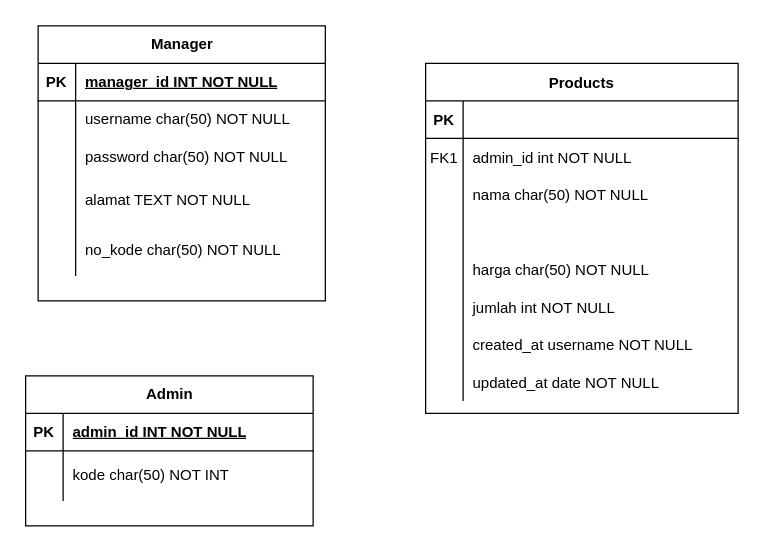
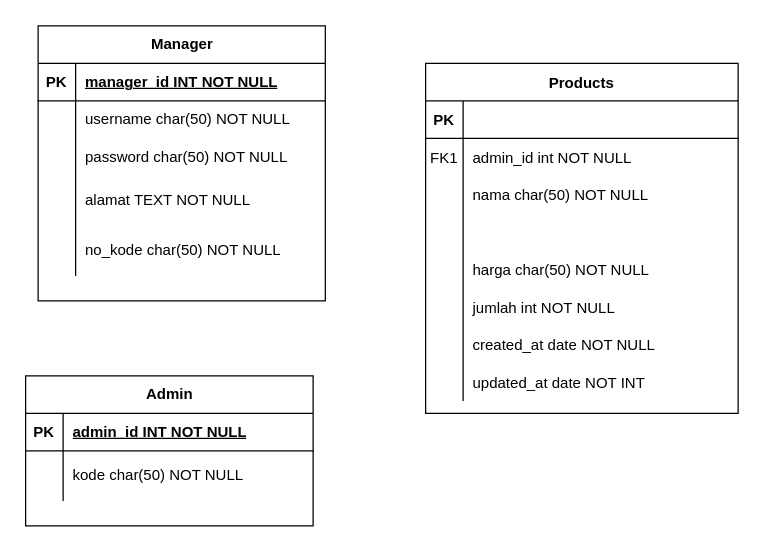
  <mxCell id="0" />
  <mxCell id="1" parent="0" />
  <mxCell id="2" value="Products" style="shape=table;startSize=30;container=1;collapsible=1;childLayout=tableLayout;fixedRows=1;rowLines=0;fontStyle=1;align=center;resizeLast=1;" vertex="1" parent="1"><mxGeometry x="340" y="50" width="250" height="280" as="geometry" /></mxCell>
  <mxCell id="3" value="" style="shape=partialRectangle;collapsible=0;dropTarget=0;pointerEvents=0;fillColor=none;points=[[0,0.5],[1,0.5]];portConstraint=eastwest;top=0;left=0;right=0;bottom=1;" vertex="1" parent="2"><mxGeometry y="30" width="250" height="30" as="geometry" /></mxCell>
  <mxCell id="4" value="PK" style="shape=partialRectangle;overflow=hidden;connectable=0;fillColor=none;top=0;left=0;bottom=0;right=0;fontStyle=1;" vertex="1" parent="3"><mxGeometry width="30" height="30" as="geometry"><mxRectangle width="30" height="30" as="alternateBounds" /></mxGeometry></mxCell>
  <mxCell id="5" value="" style="shape=partialRectangle;collapsible=0;dropTarget=0;pointerEvents=0;fillColor=none;points=[[0,0.5],[1,0.5]];portConstraint=eastwest;top=0;left=0;right=0;bottom=0;" vertex="1" parent="2"><mxGeometry y="60" width="250" height="30" as="geometry" /></mxCell>
  <mxCell id="6" value="FK1" style="shape=partialRectangle;overflow=hidden;connectable=0;fillColor=none;top=0;left=0;bottom=0;right=0;" vertex="1" parent="5"><mxGeometry width="30" height="30" as="geometry"><mxRectangle width="30" height="30" as="alternateBounds" /></mxGeometry></mxCell>
  <mxCell id="7" value="admin_id int NOT NULL" style="shape=partialRectangle;overflow=hidden;connectable=0;fillColor=none;top=0;left=0;bottom=0;right=0;align=left;spacingLeft=6;" vertex="1" parent="5"><mxGeometry x="30" width="220" height="30" as="geometry"><mxRectangle width="220" height="30" as="alternateBounds" /></mxGeometry></mxCell>
  <mxCell id="8" value="" style="shape=partialRectangle;collapsible=0;dropTarget=0;pointerEvents=0;fillColor=none;points=[[0,0.5],[1,0.5]];portConstraint=eastwest;top=0;left=0;right=0;bottom=0;" vertex="1" parent="2"><mxGeometry y="90" width="250" height="30" as="geometry" /></mxCell>
  <mxCell id="9" value="" style="shape=partialRectangle;overflow=hidden;connectable=0;fillColor=none;top=0;left=0;bottom=0;right=0;" vertex="1" parent="8"><mxGeometry width="30" height="30" as="geometry"><mxRectangle width="30" height="30" as="alternateBounds" /></mxGeometry></mxCell>
  <mxCell id="10" value="nama char(50) NOT NULL" style="shape=partialRectangle;overflow=hidden;connectable=0;fillColor=none;top=0;left=0;bottom=0;right=0;align=left;spacingLeft=6;" vertex="1" parent="8"><mxGeometry x="30" width="220" height="30" as="geometry"><mxRectangle width="220" height="30" as="alternateBounds" /></mxGeometry></mxCell>
  <mxCell id="11" value="" style="shape=partialRectangle;collapsible=0;dropTarget=0;pointerEvents=0;fillColor=none;points=[[0,0.5],[1,0.5]];portConstraint=eastwest;top=0;left=0;right=0;bottom=0;" vertex="1" parent="2"><mxGeometry y="120" width="250" height="30" as="geometry" /></mxCell>
  <mxCell id="12" value="" style="shape=partialRectangle;overflow=hidden;connectable=0;fillColor=none;top=0;left=0;bottom=0;right=0;" vertex="1" parent="11"><mxGeometry width="30" height="30" as="geometry"><mxRectangle width="30" height="30" as="alternateBounds" /></mxGeometry></mxCell>
  <mxCell id="13" value="" style="shape=partialRectangle;collapsible=0;dropTarget=0;pointerEvents=0;fillColor=none;points=[[0,0.5],[1,0.5]];portConstraint=eastwest;top=0;left=0;right=0;bottom=0;" vertex="1" parent="2"><mxGeometry y="150" width="250" height="30" as="geometry" /></mxCell>
  <mxCell id="14" value="" style="shape=partialRectangle;overflow=hidden;connectable=0;fillColor=none;top=0;left=0;bottom=0;right=0;" vertex="1" parent="13"><mxGeometry width="30" height="30" as="geometry"><mxRectangle width="30" height="30" as="alternateBounds" /></mxGeometry></mxCell>
  <mxCell id="15" value="harga char(50) NOT NULL" style="shape=partialRectangle;overflow=hidden;connectable=0;fillColor=none;top=0;left=0;bottom=0;right=0;align=left;spacingLeft=6;" vertex="1" parent="13"><mxGeometry x="30" width="220" height="30" as="geometry"><mxRectangle width="220" height="30" as="alternateBounds" /></mxGeometry></mxCell>
  <mxCell id="16" value="" style="shape=partialRectangle;collapsible=0;dropTarget=0;pointerEvents=0;fillColor=none;points=[[0,0.5],[1,0.5]];portConstraint=eastwest;top=0;left=0;right=0;bottom=0;" vertex="1" parent="2"><mxGeometry y="180" width="250" height="30" as="geometry" /></mxCell>
  <mxCell id="17" value="" style="shape=partialRectangle;overflow=hidden;connectable=0;fillColor=none;top=0;left=0;bottom=0;right=0;" vertex="1" parent="16"><mxGeometry width="30" height="30" as="geometry"><mxRectangle width="30" height="30" as="alternateBounds" /></mxGeometry></mxCell>
  <mxCell id="18" value="jumlah int NOT NULL" style="shape=partialRectangle;overflow=hidden;connectable=0;fillColor=none;top=0;left=0;bottom=0;right=0;align=left;spacingLeft=6;" vertex="1" parent="16"><mxGeometry x="30" width="220" height="30" as="geometry"><mxRectangle width="220" height="30" as="alternateBounds" /></mxGeometry></mxCell>
  <mxCell id="19" value="" style="shape=partialRectangle;collapsible=0;dropTarget=0;pointerEvents=0;fillColor=none;points=[[0,0.5],[1,0.5]];portConstraint=eastwest;top=0;left=0;right=0;bottom=0;" vertex="1" parent="2"><mxGeometry y="210" width="250" height="30" as="geometry" /></mxCell>
  <mxCell id="20" value="" style="shape=partialRectangle;overflow=hidden;connectable=0;fillColor=none;top=0;left=0;bottom=0;right=0;" vertex="1" parent="19"><mxGeometry width="30" height="30" as="geometry"><mxRectangle width="30" height="30" as="alternateBounds" /></mxGeometry></mxCell>
- <mxCell id="21" value="created_at username NOT NULL" style="shape=partialRectangle;overflow=hidden;connectable=0;fillColor=none;top=0;left=0;bottom=0;right=0;align=left;spacingLeft=6;" vertex="1" parent="19"><mxGeometry x="30" width="220" height="30" as="geometry"><mxRectangle width="220" height="30" as="alternateBounds" /></mxGeometry></mxCell>
+ <mxCell id="21" value="created_at date NOT NULL" style="shape=partialRectangle;overflow=hidden;connectable=0;fillColor=none;top=0;left=0;bottom=0;right=0;align=left;spacingLeft=6;" vertex="1" parent="19"><mxGeometry x="30" width="220" height="30" as="geometry"><mxRectangle width="220" height="30" as="alternateBounds" /></mxGeometry></mxCell>
  <mxCell id="22" value="" style="shape=partialRectangle;collapsible=0;dropTarget=0;pointerEvents=0;fillColor=none;points=[[0,0.5],[1,0.5]];portConstraint=eastwest;top=0;left=0;right=0;bottom=0;" vertex="1" parent="2"><mxGeometry y="240" width="250" height="30" as="geometry" /></mxCell>
  <mxCell id="23" value="" style="shape=partialRectangle;overflow=hidden;connectable=0;fillColor=none;top=0;left=0;bottom=0;right=0;" vertex="1" parent="22"><mxGeometry width="30" height="30" as="geometry"><mxRectangle width="30" height="30" as="alternateBounds" /></mxGeometry></mxCell>
- <mxCell id="24" value="updated_at date NOT NULL" style="shape=partialRectangle;overflow=hidden;connectable=0;fillColor=none;top=0;left=0;bottom=0;right=0;align=left;spacingLeft=6;" vertex="1" parent="22"><mxGeometry x="30" width="220" height="30" as="geometry"><mxRectangle width="220" height="30" as="alternateBounds" /></mxGeometry></mxCell>
+ <mxCell id="24" value="updated_at date NOT INT" style="shape=partialRectangle;overflow=hidden;connectable=0;fillColor=none;top=0;left=0;bottom=0;right=0;align=left;spacingLeft=6;" vertex="1" parent="22"><mxGeometry x="30" width="220" height="30" as="geometry"><mxRectangle width="220" height="30" as="alternateBounds" /></mxGeometry></mxCell>
  <mxCell id="25" value="Manager" style="shape=table;startSize=30;container=1;collapsible=1;childLayout=tableLayout;fixedRows=1;rowLines=0;fontStyle=1;align=center;resizeLast=1;html=1;" vertex="1" parent="1"><mxGeometry x="30" y="20" width="229.75" height="220" as="geometry" /></mxCell>
  <mxCell id="26" value="" style="shape=tableRow;horizontal=0;startSize=0;swimlaneHead=0;swimlaneBody=0;fillColor=none;collapsible=0;dropTarget=0;points=[[0,0.5],[1,0.5]];portConstraint=eastwest;top=0;left=0;right=0;bottom=1;" vertex="1" parent="25"><mxGeometry y="30" width="229.75" height="30" as="geometry" /></mxCell>
  <mxCell id="27" value="PK" style="shape=partialRectangle;connectable=0;fillColor=none;top=0;left=0;bottom=0;right=0;fontStyle=1;overflow=hidden;whiteSpace=wrap;html=1;" vertex="1" parent="26"><mxGeometry width="30" height="30" as="geometry"><mxRectangle width="30" height="30" as="alternateBounds" /></mxGeometry></mxCell>
  <mxCell id="28" value="manager_id INT NOT NULL" style="shape=partialRectangle;connectable=0;fillColor=none;top=0;left=0;bottom=0;right=0;align=left;spacingLeft=6;fontStyle=5;overflow=hidden;whiteSpace=wrap;html=1;" vertex="1" parent="26"><mxGeometry x="30" width="199.75" height="30" as="geometry"><mxRectangle width="199.75" height="30" as="alternateBounds" /></mxGeometry></mxCell>
  <mxCell id="29" value="" style="shape=tableRow;horizontal=0;startSize=0;swimlaneHead=0;swimlaneBody=0;fillColor=none;collapsible=0;dropTarget=0;points=[[0,0.5],[1,0.5]];portConstraint=eastwest;top=0;left=0;right=0;bottom=0;" vertex="1" parent="25"><mxGeometry y="60" width="229.75" height="30" as="geometry" /></mxCell>
  <mxCell id="30" value="" style="shape=partialRectangle;connectable=0;fillColor=none;top=0;left=0;bottom=0;right=0;editable=1;overflow=hidden;whiteSpace=wrap;html=1;" vertex="1" parent="29"><mxGeometry width="30" height="30" as="geometry"><mxRectangle width="30" height="30" as="alternateBounds" /></mxGeometry></mxCell>
  <mxCell id="31" value="username char(50) NOT NULL" style="shape=partialRectangle;connectable=0;fillColor=none;top=0;left=0;bottom=0;right=0;align=left;spacingLeft=6;overflow=hidden;whiteSpace=wrap;html=1;" vertex="1" parent="29"><mxGeometry x="30" width="199.75" height="30" as="geometry"><mxRectangle width="199.75" height="30" as="alternateBounds" /></mxGeometry></mxCell>
  <mxCell id="32" value="" style="shape=tableRow;horizontal=0;startSize=0;swimlaneHead=0;swimlaneBody=0;fillColor=none;collapsible=0;dropTarget=0;points=[[0,0.5],[1,0.5]];portConstraint=eastwest;top=0;left=0;right=0;bottom=0;" vertex="1" parent="25"><mxGeometry y="90" width="229.75" height="30" as="geometry" /></mxCell>
  <mxCell id="33" value="" style="shape=partialRectangle;connectable=0;fillColor=none;top=0;left=0;bottom=0;right=0;editable=1;overflow=hidden;whiteSpace=wrap;html=1;" vertex="1" parent="32"><mxGeometry width="30" height="30" as="geometry"><mxRectangle width="30" height="30" as="alternateBounds" /></mxGeometry></mxCell>
  <mxCell id="34" value="password char(50) NOT NULL" style="shape=partialRectangle;connectable=0;fillColor=none;top=0;left=0;bottom=0;right=0;align=left;spacingLeft=6;overflow=hidden;whiteSpace=wrap;html=1;" vertex="1" parent="32"><mxGeometry x="30" width="199.75" height="30" as="geometry"><mxRectangle width="199.75" height="30" as="alternateBounds" /></mxGeometry></mxCell>
  <mxCell id="35" value="" style="shape=tableRow;horizontal=0;startSize=0;swimlaneHead=0;swimlaneBody=0;fillColor=none;collapsible=0;dropTarget=0;points=[[0,0.5],[1,0.5]];portConstraint=eastwest;top=0;left=0;right=0;bottom=0;" vertex="1" parent="25"><mxGeometry y="120" width="229.75" height="40" as="geometry" /></mxCell>
  <mxCell id="36" value="" style="shape=partialRectangle;connectable=0;fillColor=none;top=0;left=0;bottom=0;right=0;editable=1;overflow=hidden;whiteSpace=wrap;html=1;" vertex="1" parent="35"><mxGeometry width="30" height="40" as="geometry"><mxRectangle width="30" height="40" as="alternateBounds" /></mxGeometry></mxCell>
  <mxCell id="37" value="alamat TEXT NOT NULL" style="shape=partialRectangle;connectable=0;fillColor=none;top=0;left=0;bottom=0;right=0;align=left;spacingLeft=6;overflow=hidden;whiteSpace=wrap;html=1;" vertex="1" parent="35"><mxGeometry x="30" width="199.75" height="40" as="geometry"><mxRectangle width="199.75" height="40" as="alternateBounds" /></mxGeometry></mxCell>
  <mxCell id="38" value="" style="shape=tableRow;horizontal=0;startSize=0;swimlaneHead=0;swimlaneBody=0;fillColor=none;collapsible=0;dropTarget=0;points=[[0,0.5],[1,0.5]];portConstraint=eastwest;top=0;left=0;right=0;bottom=0;" vertex="1" parent="25"><mxGeometry y="160" width="229.75" height="40" as="geometry" /></mxCell>
  <mxCell id="39" value="" style="shape=partialRectangle;connectable=0;fillColor=none;top=0;left=0;bottom=0;right=0;editable=1;overflow=hidden;whiteSpace=wrap;html=1;" vertex="1" parent="38"><mxGeometry width="30" height="40" as="geometry"><mxRectangle width="30" height="40" as="alternateBounds" /></mxGeometry></mxCell>
  <mxCell id="40" value="no_kode char(50) NOT NULL" style="shape=partialRectangle;connectable=0;fillColor=none;top=0;left=0;bottom=0;right=0;align=left;spacingLeft=6;overflow=hidden;whiteSpace=wrap;html=1;" vertex="1" parent="38"><mxGeometry x="30" width="199.75" height="40" as="geometry"><mxRectangle width="199.75" height="40" as="alternateBounds" /></mxGeometry></mxCell>
  <mxCell id="41" value="Admin" style="shape=table;startSize=30;container=1;collapsible=1;childLayout=tableLayout;fixedRows=1;rowLines=0;fontStyle=1;align=center;resizeLast=1;html=1;" vertex="1" parent="1"><mxGeometry x="20" y="300" width="230" height="120" as="geometry" /></mxCell>
  <mxCell id="42" value="" style="shape=tableRow;horizontal=0;startSize=0;swimlaneHead=0;swimlaneBody=0;fillColor=none;collapsible=0;dropTarget=0;points=[[0,0.5],[1,0.5]];portConstraint=eastwest;top=0;left=0;right=0;bottom=1;" vertex="1" parent="41"><mxGeometry y="30" width="230" height="30" as="geometry" /></mxCell>
  <mxCell id="43" value="PK" style="shape=partialRectangle;connectable=0;fillColor=none;top=0;left=0;bottom=0;right=0;fontStyle=1;overflow=hidden;whiteSpace=wrap;html=1;" vertex="1" parent="42"><mxGeometry width="30" height="30" as="geometry"><mxRectangle width="30" height="30" as="alternateBounds" /></mxGeometry></mxCell>
  <mxCell id="44" value="admin_id INT NOT NULL" style="shape=partialRectangle;connectable=0;fillColor=none;top=0;left=0;bottom=0;right=0;align=left;spacingLeft=6;fontStyle=5;overflow=hidden;whiteSpace=wrap;html=1;" vertex="1" parent="42"><mxGeometry x="30" width="200" height="30" as="geometry"><mxRectangle width="200" height="30" as="alternateBounds" /></mxGeometry></mxCell>
  <mxCell id="45" value="" style="shape=tableRow;horizontal=0;startSize=0;swimlaneHead=0;swimlaneBody=0;fillColor=none;collapsible=0;dropTarget=0;points=[[0,0.5],[1,0.5]];portConstraint=eastwest;top=0;left=0;right=0;bottom=0;" vertex="1" parent="41"><mxGeometry y="60" width="230" height="40" as="geometry" /></mxCell>
  <mxCell id="46" value="" style="shape=partialRectangle;connectable=0;fillColor=none;top=0;left=0;bottom=0;right=0;editable=1;overflow=hidden;whiteSpace=wrap;html=1;" vertex="1" parent="45"><mxGeometry width="30" height="40" as="geometry"><mxRectangle width="30" height="40" as="alternateBounds" /></mxGeometry></mxCell>
- <mxCell id="47" value="kode char(50) NOT INT" style="shape=partialRectangle;connectable=0;fillColor=none;top=0;left=0;bottom=0;right=0;align=left;spacingLeft=6;overflow=hidden;whiteSpace=wrap;html=1;" vertex="1" parent="45"><mxGeometry x="30" width="200" height="40" as="geometry"><mxRectangle width="200" height="40" as="alternateBounds" /></mxGeometry></mxCell>
+ <mxCell id="47" value="kode char(50) NOT NULL" style="shape=partialRectangle;connectable=0;fillColor=none;top=0;left=0;bottom=0;right=0;align=left;spacingLeft=6;overflow=hidden;whiteSpace=wrap;html=1;" vertex="1" parent="45"><mxGeometry x="30" width="200" height="40" as="geometry"><mxRectangle width="200" height="40" as="alternateBounds" /></mxGeometry></mxCell>
